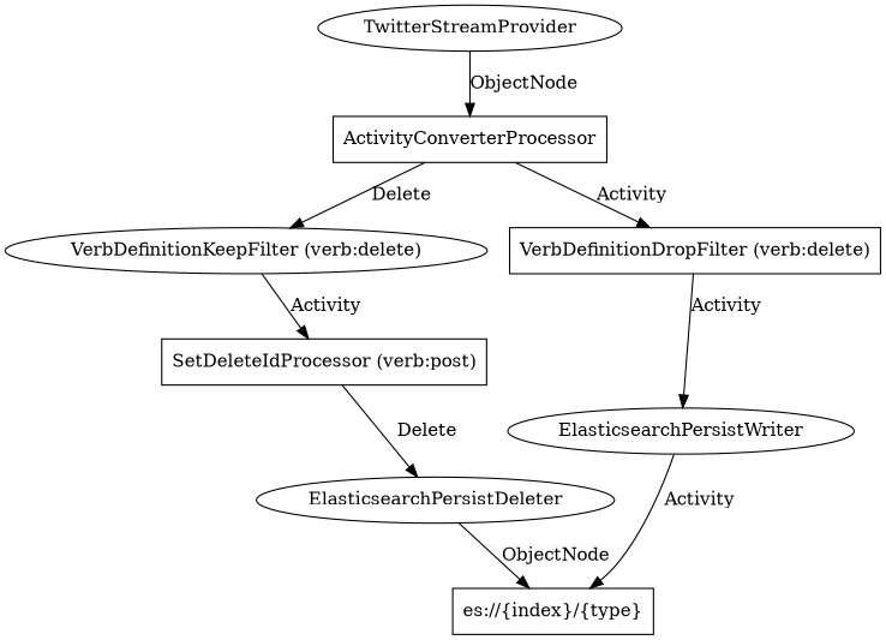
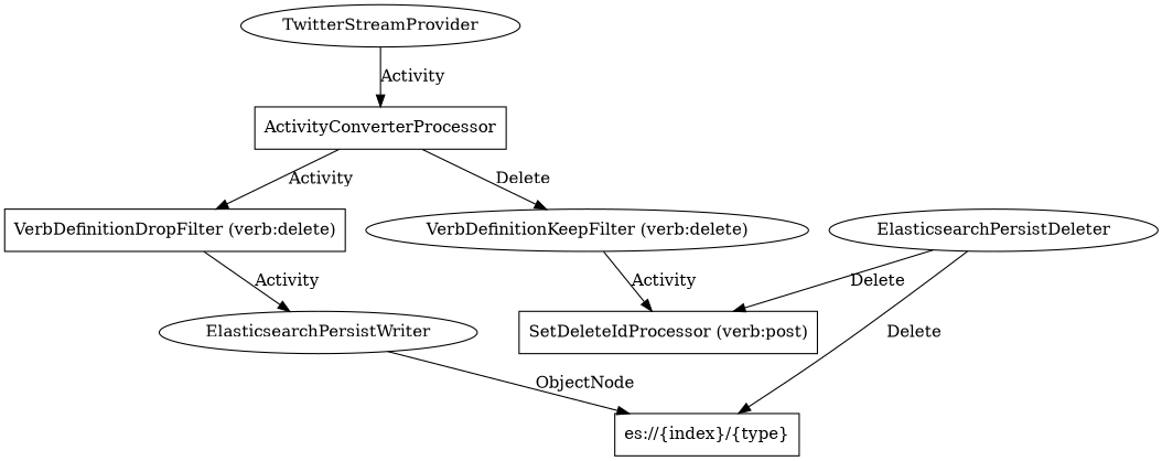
  digraph {
    node [shape=ellipse]
    n1 [label=TwitterStreamProvider]
    n2 [label=ActivityConverterProcessor shape=box]
    n3 [label="VerbDefinitionKeepFilter (verb:delete)"]
    n4 [label="VerbDefinitionDropFilter (verb:delete)" shape=box]
    n5 [label="SetDeleteIdProcessor (verb:post)" shape=box]
    n6 [label=ElasticsearchPersistWriter]
    n7 [label=ElasticsearchPersistDeleter]
    n8 [label="es://{index}/{type}" shape=box]
-   n1 -> n2 [label=ObjectNode]
+   n1 -> n2 [label=Activity]
    n2 -> n3 [label=Delete]
    n2 -> n4 [label=Activity]
    n3 -> n5 [label=Activity]
    n4 -> n6 [label=Activity]
-   n5 -> n7 [label=Delete]
-   n6 -> n8 [label=Activity]
-   n7 -> n8 [label=ObjectNode]
+   n7 -> n5 [label=Delete]
+   n6 -> n8 [label=ObjectNode]
+   n7 -> n8 [label=Delete]
  }
